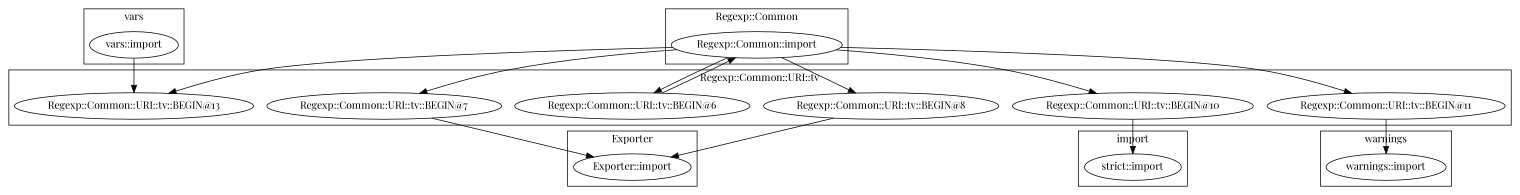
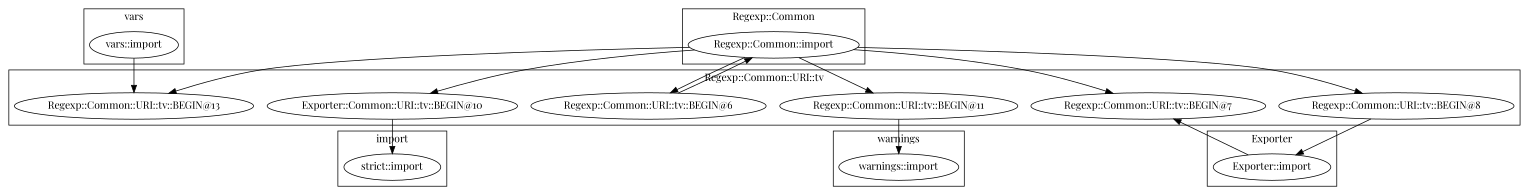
  digraph {
    fontname="Playfair Display"
    node [fontname="Playfair Display"]
    edge [fontname="Playfair Display"]
    "vars::import"
    "warnings::import"
    "strict::import"
    "Regexp::Common::URI::tv::BEGIN@7"
    "Regexp::Common::URI::tv::BEGIN@13"
-   "Regexp::Common::URI::tv::BEGIN@10"
+   "Regexp::Common::URI::tv::BEGIN@10" [label="Exporter::Common::URI::tv::BEGIN@10"]
    "Regexp::Common::URI::tv::BEGIN@6"
    "Regexp::Common::URI::tv::BEGIN@11"
    "Regexp::Common::URI::tv::BEGIN@8"
    "Exporter::import"
    "Regexp::Common::import"
    subgraph cluster_1 {
      label=vars
      "vars::import"
    }
    subgraph cluster_2 {
      label=warnings
      "warnings::import"
    }
    subgraph cluster_3 {
      label=import
      "strict::import"
    }
    subgraph cluster_4 {
      label="Regexp::Common::URI::tv"
      "Regexp::Common::URI::tv::BEGIN@7"
      "Regexp::Common::URI::tv::BEGIN@13"
      "Regexp::Common::URI::tv::BEGIN@10"
      "Regexp::Common::URI::tv::BEGIN@6"
      "Regexp::Common::URI::tv::BEGIN@11"
      "Regexp::Common::URI::tv::BEGIN@8"
    }
    subgraph cluster_5 {
      label=Exporter
      "Exporter::import"
    }
    subgraph cluster_6 {
      label="Regexp::Common"
      "Regexp::Common::import"
    }
    "vars::import" -> "Regexp::Common::URI::tv::BEGIN@13"
-   "Regexp::Common::URI::tv::BEGIN@7" -> "Exporter::import"
+   "Exporter::import" -> "Regexp::Common::URI::tv::BEGIN@7"
    "Regexp::Common::URI::tv::BEGIN@10" -> "strict::import"
    "Regexp::Common::URI::tv::BEGIN@6" -> "Regexp::Common::import"
    "Regexp::Common::URI::tv::BEGIN@11" -> "warnings::import"
    "Regexp::Common::URI::tv::BEGIN@8" -> "Exporter::import"
    "Regexp::Common::import" -> "Regexp::Common::URI::tv::BEGIN@7"
    "Regexp::Common::import" -> "Regexp::Common::URI::tv::BEGIN@13"
    "Regexp::Common::import" -> "Regexp::Common::URI::tv::BEGIN@10"
    "Regexp::Common::import" -> "Regexp::Common::URI::tv::BEGIN@6"
    "Regexp::Common::import" -> "Regexp::Common::URI::tv::BEGIN@11"
    "Regexp::Common::import" -> "Regexp::Common::URI::tv::BEGIN@8"
  }
